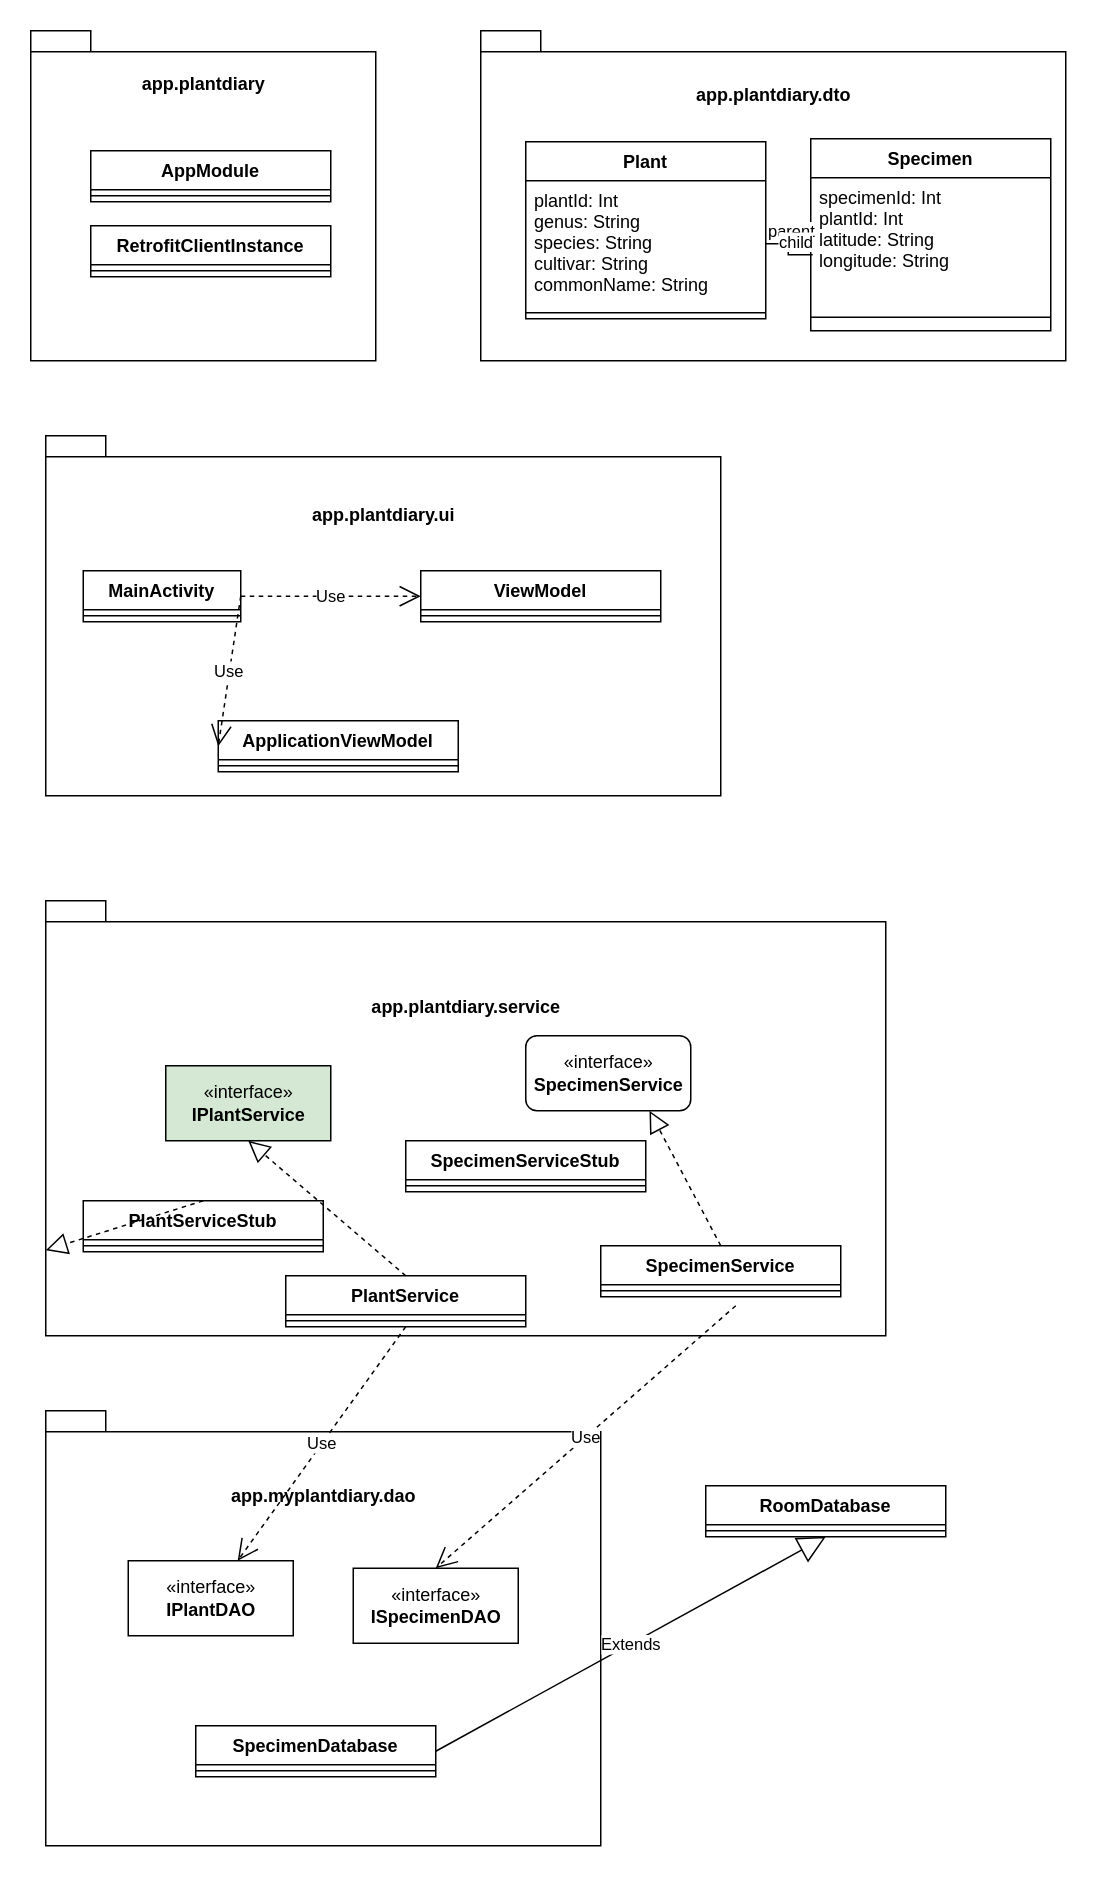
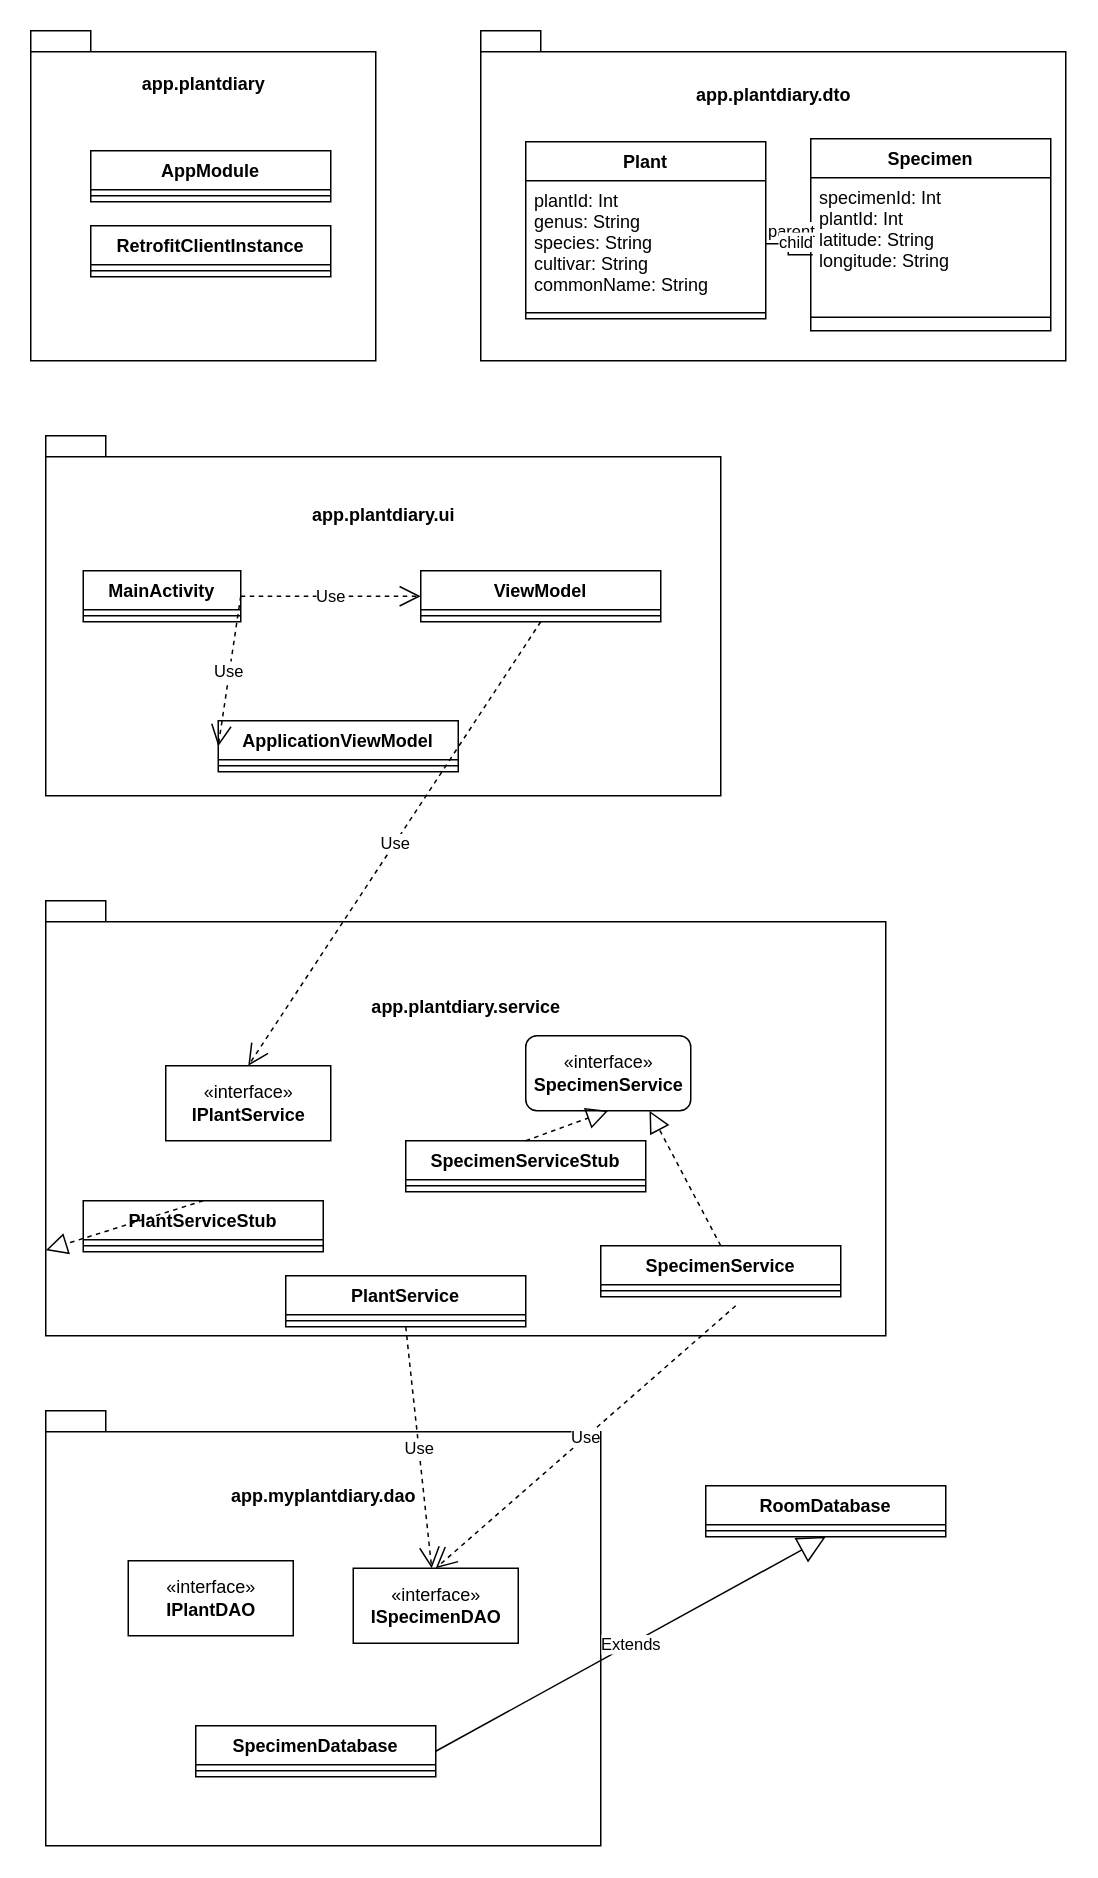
  <mxCell id="0" />
  <mxCell id="1" parent="0" />
  <mxCell id="2" value="app.plantdiary&lt;br&gt;&lt;br&gt;&lt;br&gt;&lt;br&gt;&lt;br&gt;&lt;br&gt;&lt;br&gt;&lt;br&gt;&lt;br&gt;&lt;br&gt;&lt;br&gt;&lt;br&gt;" style="shape=folder;fontStyle=1;spacingTop=10;tabWidth=40;tabHeight=14;tabPosition=left;html=1;" vertex="1" parent="1"><mxGeometry x="20" y="20" width="230" height="220" as="geometry" /></mxCell>
  <mxCell id="3" value="AppModule" style="swimlane;fontStyle=1;align=center;verticalAlign=top;childLayout=stackLayout;horizontal=1;startSize=26;horizontalStack=0;resizeParent=1;resizeParentMax=0;resizeLast=0;collapsible=1;marginBottom=0;" vertex="1" parent="1"><mxGeometry x="60" y="100" width="160" height="34" as="geometry" /></mxCell>
  <mxCell id="4" value="" style="line;strokeWidth=1;fillColor=none;align=left;verticalAlign=middle;spacingTop=-1;spacingLeft=3;spacingRight=3;rotatable=0;labelPosition=right;points=[];portConstraint=eastwest;" vertex="1" parent="3"><mxGeometry y="26" width="160" height="8" as="geometry" /></mxCell>
  <mxCell id="5" value="RetrofitClientInstance" style="swimlane;fontStyle=1;align=center;verticalAlign=top;childLayout=stackLayout;horizontal=1;startSize=26;horizontalStack=0;resizeParent=1;resizeParentMax=0;resizeLast=0;collapsible=1;marginBottom=0;" vertex="1" parent="1"><mxGeometry x="60" y="150" width="160" height="34" as="geometry" /></mxCell>
  <mxCell id="6" value="" style="line;strokeWidth=1;fillColor=none;align=left;verticalAlign=middle;spacingTop=-1;spacingLeft=3;spacingRight=3;rotatable=0;labelPosition=right;points=[];portConstraint=eastwest;" vertex="1" parent="5"><mxGeometry y="26" width="160" height="8" as="geometry" /></mxCell>
  <mxCell id="7" value="app.plantdiary.ui&lt;br&gt;&lt;br&gt;&lt;br&gt;&lt;br&gt;&lt;br&gt;&lt;br&gt;&lt;br&gt;&lt;br&gt;&lt;br&gt;&lt;br&gt;&lt;br&gt;" style="shape=folder;fontStyle=1;spacingTop=10;tabWidth=40;tabHeight=14;tabPosition=left;html=1;" vertex="1" parent="1"><mxGeometry x="30" y="290" width="450" height="240" as="geometry" /></mxCell>
  <mxCell id="8" value="MainActivity" style="swimlane;fontStyle=1;align=center;verticalAlign=top;childLayout=stackLayout;horizontal=1;startSize=26;horizontalStack=0;resizeParent=1;resizeParentMax=0;resizeLast=0;collapsible=1;marginBottom=0;" vertex="1" parent="1"><mxGeometry x="55" y="380" width="105" height="34" as="geometry" /></mxCell>
  <mxCell id="9" value="" style="line;strokeWidth=1;fillColor=none;align=left;verticalAlign=middle;spacingTop=-1;spacingLeft=3;spacingRight=3;rotatable=0;labelPosition=right;points=[];portConstraint=eastwest;" vertex="1" parent="8"><mxGeometry y="26" width="105" height="8" as="geometry" /></mxCell>
  <mxCell id="10" value="ViewModel" style="swimlane;fontStyle=1;align=center;verticalAlign=top;childLayout=stackLayout;horizontal=1;startSize=26;horizontalStack=0;resizeParent=1;resizeParentMax=0;resizeLast=0;collapsible=1;marginBottom=0;" vertex="1" parent="1"><mxGeometry x="280" y="380" width="160" height="34" as="geometry" /></mxCell>
  <mxCell id="11" value="" style="line;strokeWidth=1;fillColor=none;align=left;verticalAlign=middle;spacingTop=-1;spacingLeft=3;spacingRight=3;rotatable=0;labelPosition=right;points=[];portConstraint=eastwest;" vertex="1" parent="10"><mxGeometry y="26" width="160" height="8" as="geometry" /></mxCell>
  <mxCell id="12" value="ApplicationViewModel" style="swimlane;fontStyle=1;align=center;verticalAlign=top;childLayout=stackLayout;horizontal=1;startSize=26;horizontalStack=0;resizeParent=1;resizeParentMax=0;resizeLast=0;collapsible=1;marginBottom=0;" vertex="1" parent="1"><mxGeometry x="145" y="480" width="160" height="34" as="geometry" /></mxCell>
  <mxCell id="13" value="" style="line;strokeWidth=1;fillColor=none;align=left;verticalAlign=middle;spacingTop=-1;spacingLeft=3;spacingRight=3;rotatable=0;labelPosition=right;points=[];portConstraint=eastwest;" vertex="1" parent="12"><mxGeometry y="26" width="160" height="8" as="geometry" /></mxCell>
  <mxCell id="14" value="Use" style="endArrow=open;endSize=12;dashed=1;html=1;rounded=0;exitX=1;exitY=0.5;exitDx=0;exitDy=0;entryX=0;entryY=0.5;entryDx=0;entryDy=0;" edge="1" parent="1" source="8" target="10"><mxGeometry width="160" relative="1" as="geometry"><mxPoint x="220" y="460" as="sourcePoint" /><mxPoint x="380" y="460" as="targetPoint" /></mxGeometry></mxCell>
  <mxCell id="15" value="Use" style="endArrow=open;endSize=12;dashed=1;html=1;rounded=0;exitX=1;exitY=0.5;exitDx=0;exitDy=0;entryX=0;entryY=0.5;entryDx=0;entryDy=0;" edge="1" parent="1" source="8" target="12"><mxGeometry width="160" relative="1" as="geometry"><mxPoint x="220" y="460" as="sourcePoint" /><mxPoint x="380" y="460" as="targetPoint" /></mxGeometry></mxCell>
  <mxCell id="16" value="app.plantdiary.dto&lt;br&gt;&lt;br&gt;&lt;br&gt;&lt;br&gt;&lt;br&gt;&lt;br&gt;&lt;br&gt;&lt;br&gt;&lt;br&gt;&lt;br&gt;&lt;br&gt;" style="shape=folder;fontStyle=1;spacingTop=10;tabWidth=40;tabHeight=14;tabPosition=left;html=1;" vertex="1" parent="1"><mxGeometry x="320" y="20" width="390" height="220" as="geometry" /></mxCell>
  <mxCell id="17" value="Plant" style="swimlane;fontStyle=1;align=center;verticalAlign=top;childLayout=stackLayout;horizontal=1;startSize=26;horizontalStack=0;resizeParent=1;resizeParentMax=0;resizeLast=0;collapsible=1;marginBottom=0;" vertex="1" parent="1"><mxGeometry x="350" y="94" width="160" height="118" as="geometry" /></mxCell>
  <mxCell id="18" value="plantId: Int&#10;genus: String&#10;species: String&#10;cultivar: String&#10;commonName: String" style="text;strokeColor=none;fillColor=none;align=left;verticalAlign=top;spacingLeft=4;spacingRight=4;overflow=hidden;rotatable=0;points=[[0,0.5],[1,0.5]];portConstraint=eastwest;" vertex="1" parent="17"><mxGeometry y="26" width="160" height="84" as="geometry" /></mxCell>
  <mxCell id="19" value="" style="line;strokeWidth=1;fillColor=none;align=left;verticalAlign=middle;spacingTop=-1;spacingLeft=3;spacingRight=3;rotatable=0;labelPosition=right;points=[];portConstraint=eastwest;" vertex="1" parent="17"><mxGeometry y="110" width="160" height="8" as="geometry" /></mxCell>
  <mxCell id="20" value="Specimen" style="swimlane;fontStyle=1;align=center;verticalAlign=top;childLayout=stackLayout;horizontal=1;startSize=26;horizontalStack=0;resizeParent=1;resizeParentMax=0;resizeLast=0;collapsible=1;marginBottom=0;" vertex="1" parent="1"><mxGeometry x="540" y="92" width="160" height="128" as="geometry" /></mxCell>
  <mxCell id="21" value="specimenId: Int&#10;plantId: Int&#10;latitude: String&#10;longitude: String" style="text;strokeColor=none;fillColor=none;align=left;verticalAlign=top;spacingLeft=4;spacingRight=4;overflow=hidden;rotatable=0;points=[[0,0.5],[1,0.5]];portConstraint=eastwest;" vertex="1" parent="20"><mxGeometry y="26" width="160" height="84" as="geometry" /></mxCell>
  <mxCell id="22" value="" style="line;strokeWidth=1;fillColor=none;align=left;verticalAlign=middle;spacingTop=-1;spacingLeft=3;spacingRight=3;rotatable=0;labelPosition=right;points=[];portConstraint=eastwest;" vertex="1" parent="20"><mxGeometry y="110" width="160" height="18" as="geometry" /></mxCell>
  <mxCell id="23" value="" style="endArrow=none;html=1;edgeStyle=orthogonalEdgeStyle;rounded=0;exitX=1;exitY=0.5;exitDx=0;exitDy=0;entryX=0.008;entryY=0.612;entryDx=0;entryDy=0;entryPerimeter=0;" edge="1" parent="1" source="18" target="21"><mxGeometry relative="1" as="geometry"><mxPoint x="520" y="310" as="sourcePoint" /><mxPoint x="680" y="310" as="targetPoint" /></mxGeometry></mxCell>
  <mxCell id="24" value="parent" style="edgeLabel;resizable=0;html=1;align=left;verticalAlign=bottom;" connectable="0" vertex="1" parent="23"><mxGeometry x="-1" relative="1" as="geometry" /></mxCell>
  <mxCell id="25" value="child" style="edgeLabel;resizable=0;html=1;align=right;verticalAlign=bottom;" connectable="0" vertex="1" parent="23"><mxGeometry x="1" relative="1" as="geometry" /></mxCell>
  <mxCell id="26" value="app.plantdiary.service&lt;br&gt;&lt;br&gt;&lt;br&gt;&lt;br&gt;&lt;br&gt;&lt;br&gt;&lt;br&gt;&lt;br&gt;&lt;br&gt;&lt;br&gt;&lt;br&gt;&lt;br&gt;" style="shape=folder;fontStyle=1;spacingTop=10;tabWidth=40;tabHeight=14;tabPosition=left;html=1;" vertex="1" parent="1"><mxGeometry x="30" y="600" width="560" height="290" as="geometry" /></mxCell>
- <mxCell id="27" value="«interface»&lt;br&gt;&lt;b&gt;IPlantService&lt;/b&gt;" style="html=1;fillColor=#d5e8d4;" vertex="1" parent="1"><mxGeometry x="110" y="710" width="110" height="50" as="geometry" /></mxCell>
+ <mxCell id="27" value="«interface»&lt;br&gt;&lt;b&gt;IPlantService&lt;/b&gt;" style="html=1;" vertex="1" parent="1"><mxGeometry x="110" y="710" width="110" height="50" as="geometry" /></mxCell>
  <mxCell id="28" value="PlantServiceStub" style="swimlane;fontStyle=1;align=center;verticalAlign=top;childLayout=stackLayout;horizontal=1;startSize=26;horizontalStack=0;resizeParent=1;resizeParentMax=0;resizeLast=0;collapsible=1;marginBottom=0;" vertex="1" parent="1"><mxGeometry x="55" y="800" width="160" height="34" as="geometry" /></mxCell>
  <mxCell id="29" value="" style="line;strokeWidth=1;fillColor=none;align=left;verticalAlign=middle;spacingTop=-1;spacingLeft=3;spacingRight=3;rotatable=0;labelPosition=right;points=[];portConstraint=eastwest;" vertex="1" parent="28"><mxGeometry y="26" width="160" height="8" as="geometry" /></mxCell>
  <mxCell id="30" value="" style="endArrow=block;dashed=1;endFill=0;endSize=12;html=1;rounded=0;exitX=0.5;exitY=0;exitDx=0;exitDy=0;" edge="1" parent="1" source="28" target="26"><mxGeometry width="160" relative="1" as="geometry"><mxPoint x="220" y="690" as="sourcePoint" /><mxPoint x="380" y="690" as="targetPoint" /></mxGeometry></mxCell>
  <mxCell id="31" value="PlantService" style="swimlane;fontStyle=1;align=center;verticalAlign=top;childLayout=stackLayout;horizontal=1;startSize=26;horizontalStack=0;resizeParent=1;resizeParentMax=0;resizeLast=0;collapsible=1;marginBottom=0;" vertex="1" parent="1"><mxGeometry x="190" y="850" width="160" height="34" as="geometry" /></mxCell>
  <mxCell id="32" value="" style="line;strokeWidth=1;fillColor=none;align=left;verticalAlign=middle;spacingTop=-1;spacingLeft=3;spacingRight=3;rotatable=0;labelPosition=right;points=[];portConstraint=eastwest;" vertex="1" parent="31"><mxGeometry y="26" width="160" height="8" as="geometry" /></mxCell>
- <mxCell id="33" value="" style="endArrow=block;dashed=1;endFill=0;endSize=12;html=1;rounded=0;entryX=0.5;entryY=1;entryDx=0;entryDy=0;exitX=0.5;exitY=0;exitDx=0;exitDy=0;" edge="1" parent="1" source="31" target="27"><mxGeometry width="160" relative="1" as="geometry"><mxPoint x="220" y="690" as="sourcePoint" /><mxPoint x="380" y="690" as="targetPoint" /></mxGeometry></mxCell>
  <mxCell id="34" value="«interface»&lt;br&gt;&lt;b&gt;SpecimenService&lt;/b&gt;" style="html=1;rounded=1;" vertex="1" parent="1"><mxGeometry x="350" y="690" width="110" height="50" as="geometry" /></mxCell>
  <mxCell id="35" value="SpecimenServiceStub" style="swimlane;fontStyle=1;align=center;verticalAlign=top;childLayout=stackLayout;horizontal=1;startSize=26;horizontalStack=0;resizeParent=1;resizeParentMax=0;resizeLast=0;collapsible=1;marginBottom=0;" vertex="1" parent="1"><mxGeometry x="270" y="760" width="160" height="34" as="geometry" /></mxCell>
  <mxCell id="36" value="" style="line;strokeWidth=1;fillColor=none;align=left;verticalAlign=middle;spacingTop=-1;spacingLeft=3;spacingRight=3;rotatable=0;labelPosition=right;points=[];portConstraint=eastwest;" vertex="1" parent="35"><mxGeometry y="26" width="160" height="8" as="geometry" /></mxCell>
+ <mxCell id="37" value="" style="endArrow=block;dashed=1;endFill=0;endSize=12;html=1;rounded=0;entryX=0.5;entryY=1;entryDx=0;entryDy=0;exitX=0.5;exitY=0;exitDx=0;exitDy=0;" edge="1" parent="1" source="35" target="34"><mxGeometry width="160" relative="1" as="geometry"><mxPoint x="220" y="690" as="sourcePoint" /><mxPoint x="380" y="690" as="targetPoint" /></mxGeometry></mxCell>
  <mxCell id="38" value="SpecimenService" style="swimlane;fontStyle=1;align=center;verticalAlign=top;childLayout=stackLayout;horizontal=1;startSize=26;horizontalStack=0;resizeParent=1;resizeParentMax=0;resizeLast=0;collapsible=1;marginBottom=0;" vertex="1" parent="1"><mxGeometry x="400" y="830" width="160" height="34" as="geometry" /></mxCell>
  <mxCell id="39" value="" style="line;strokeWidth=1;fillColor=none;align=left;verticalAlign=middle;spacingTop=-1;spacingLeft=3;spacingRight=3;rotatable=0;labelPosition=right;points=[];portConstraint=eastwest;" vertex="1" parent="38"><mxGeometry y="26" width="160" height="8" as="geometry" /></mxCell>
  <mxCell id="40" value="" style="endArrow=block;dashed=1;endFill=0;endSize=12;html=1;rounded=0;exitX=0.5;exitY=0;exitDx=0;exitDy=0;entryX=0.75;entryY=1;entryDx=0;entryDy=0;" edge="1" parent="1" source="38" target="34"><mxGeometry width="160" relative="1" as="geometry"><mxPoint x="220" y="690" as="sourcePoint" /><mxPoint x="380" y="690" as="targetPoint" /></mxGeometry></mxCell>
+ <mxCell id="41" value="Use" style="endArrow=open;endSize=12;dashed=1;html=1;rounded=0;exitX=0.5;exitY=1;exitDx=0;exitDy=0;entryX=0.5;entryY=0;entryDx=0;entryDy=0;" edge="1" parent="1" source="10" target="27"><mxGeometry width="160" relative="1" as="geometry"><mxPoint x="220" y="490" as="sourcePoint" /><mxPoint x="380" y="490" as="targetPoint" /></mxGeometry></mxCell>
  <mxCell id="42" value="app.myplantdiary.dao&lt;br&gt;&lt;br&gt;&lt;br&gt;&lt;br&gt;&lt;br&gt;&lt;br&gt;&lt;br&gt;&lt;br&gt;&lt;br&gt;&lt;br&gt;&lt;br&gt;&lt;br&gt;&lt;br&gt;&lt;br&gt;" style="shape=folder;fontStyle=1;spacingTop=10;tabWidth=40;tabHeight=14;tabPosition=left;html=1;" vertex="1" parent="1"><mxGeometry x="30" y="940" width="370" height="290" as="geometry" /></mxCell>
  <mxCell id="43" value="«interface»&lt;br&gt;&lt;b&gt;IPlantDAO&lt;/b&gt;" style="html=1;" vertex="1" parent="1"><mxGeometry x="85" y="1040" width="110" height="50" as="geometry" /></mxCell>
- <mxCell id="44" value="Use" style="endArrow=open;endSize=12;dashed=1;html=1;rounded=0;exitX=0.5;exitY=1;exitDx=0;exitDy=0;" edge="1" parent="1" source="31" target="43"><mxGeometry width="160" relative="1" as="geometry"><mxPoint x="220" y="890" as="sourcePoint" /><mxPoint x="380" y="890" as="targetPoint" /></mxGeometry></mxCell>
+ <mxCell id="44" value="Use" style="endArrow=open;endSize=12;dashed=1;html=1;rounded=0;exitX=0.5;exitY=1;exitDx=0;exitDy=0;" edge="1" parent="1" source="31" target="45"><mxGeometry width="160" relative="1" as="geometry"><mxPoint x="220" y="890" as="sourcePoint" /><mxPoint x="380" y="890" as="targetPoint" /></mxGeometry></mxCell>
  <mxCell id="45" value="«interface»&lt;br&gt;&lt;b&gt;ISpecimenDAO&lt;/b&gt;" style="html=1;" vertex="1" parent="1"><mxGeometry x="235" y="1045" width="110" height="50" as="geometry" /></mxCell>
  <mxCell id="46" value="Use" style="endArrow=open;endSize=12;dashed=1;html=1;rounded=0;entryX=0.5;entryY=0;entryDx=0;entryDy=0;" edge="1" parent="1" target="45"><mxGeometry width="160" relative="1" as="geometry"><mxPoint x="490" y="870" as="sourcePoint" /><mxPoint x="380" y="990" as="targetPoint" /></mxGeometry></mxCell>
  <mxCell id="47" value="SpecimenDatabase" style="swimlane;fontStyle=1;align=center;verticalAlign=top;childLayout=stackLayout;horizontal=1;startSize=26;horizontalStack=0;resizeParent=1;resizeParentMax=0;resizeLast=0;collapsible=1;marginBottom=0;" vertex="1" parent="1"><mxGeometry x="130" y="1150" width="160" height="34" as="geometry" /></mxCell>
  <mxCell id="48" value="" style="line;strokeWidth=1;fillColor=none;align=left;verticalAlign=middle;spacingTop=-1;spacingLeft=3;spacingRight=3;rotatable=0;labelPosition=right;points=[];portConstraint=eastwest;" vertex="1" parent="47"><mxGeometry y="26" width="160" height="8" as="geometry" /></mxCell>
  <mxCell id="49" value="RoomDatabase" style="swimlane;fontStyle=1;align=center;verticalAlign=top;childLayout=stackLayout;horizontal=1;startSize=26;horizontalStack=0;resizeParent=1;resizeParentMax=0;resizeLast=0;collapsible=1;marginBottom=0;" vertex="1" parent="1"><mxGeometry x="470" y="990" width="160" height="34" as="geometry" /></mxCell>
  <mxCell id="50" value="" style="line;strokeWidth=1;fillColor=none;align=left;verticalAlign=middle;spacingTop=-1;spacingLeft=3;spacingRight=3;rotatable=0;labelPosition=right;points=[];portConstraint=eastwest;" vertex="1" parent="49"><mxGeometry y="26" width="160" height="8" as="geometry" /></mxCell>
  <mxCell id="51" value="Extends" style="endArrow=block;endSize=16;endFill=0;html=1;rounded=0;exitX=1;exitY=0.5;exitDx=0;exitDy=0;entryX=0.5;entryY=1;entryDx=0;entryDy=0;" edge="1" parent="1" source="47" target="49"><mxGeometry width="160" relative="1" as="geometry"><mxPoint x="240" y="1090" as="sourcePoint" /><mxPoint x="400" y="1090" as="targetPoint" /></mxGeometry></mxCell>
